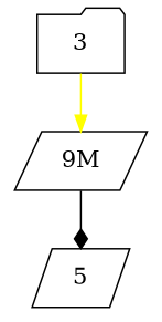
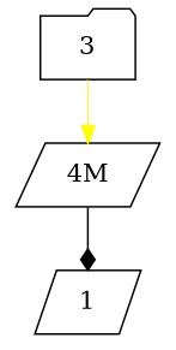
  digraph {
    node [shape=parallelogram]
-   "4M" [label="9M"]
-   1 [label=5]
+   "4M"
+   1
    3 [shape=folder]
    "4M" -> 1 [arrowhead=diamond color=black]
    3 -> "4M" [color=yellow]
  }
